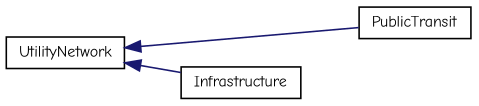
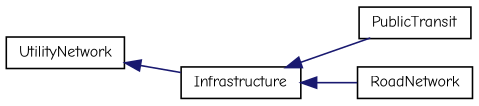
  digraph {
    fontname="Comic Neue"
    rankdir=LR
    node [color=black fillcolor=white fontname="Comic Neue" fontsize=10 shape=record style=filled]
    edge [color=midnightblue dir=back fontname="Comic Neue" fontsize=10 labelfontname=Helvetica labelfontsize=10 style=solid]
    n1 [height=0.2 label=Infrastructure width=0.4]
    n2 [height=0.2 label=PublicTransit width=0.4]
+   n3 [height=0.2 label=RoadNetwork width=0.4]
    n4 [height=0.2 label=UtilityNetwork width=0.4]
-   n4 -> n2
+   n1 -> n2
+   n1 -> n3
    n4 -> n1
  }
